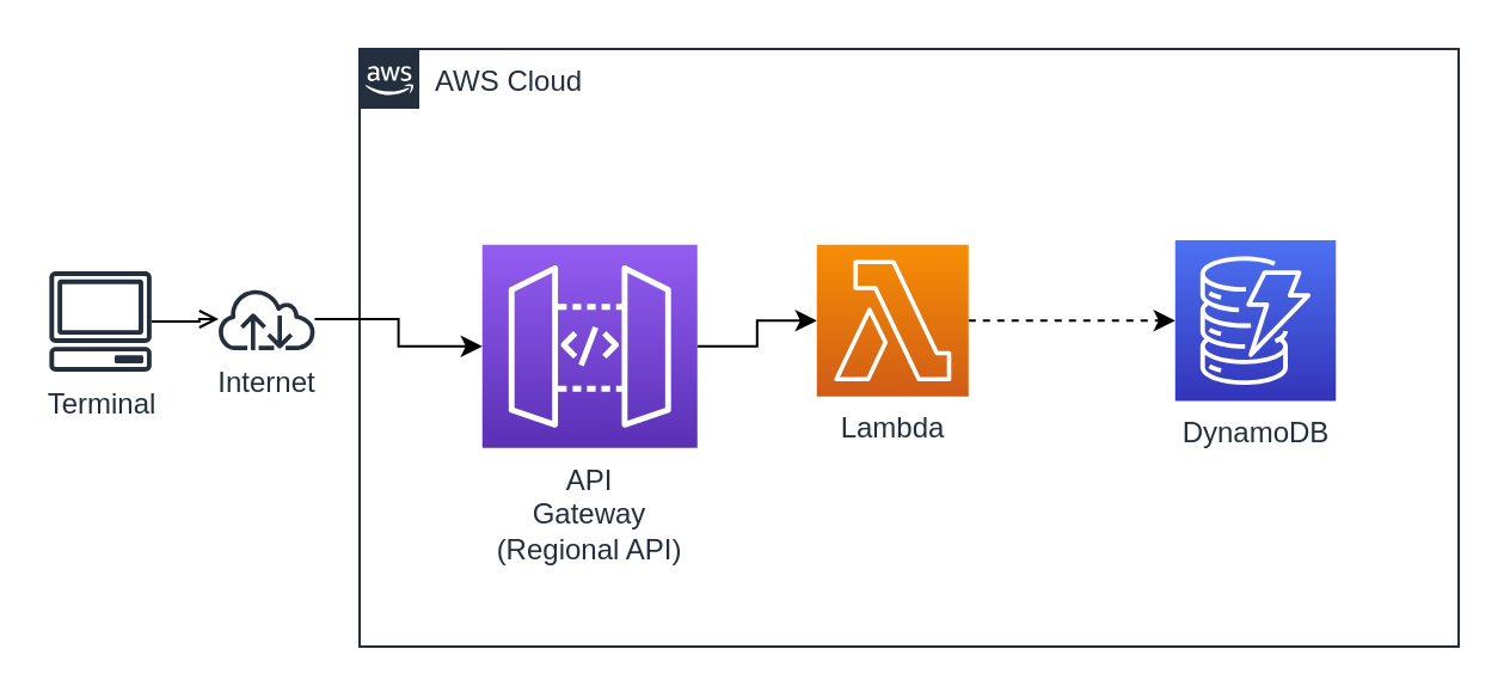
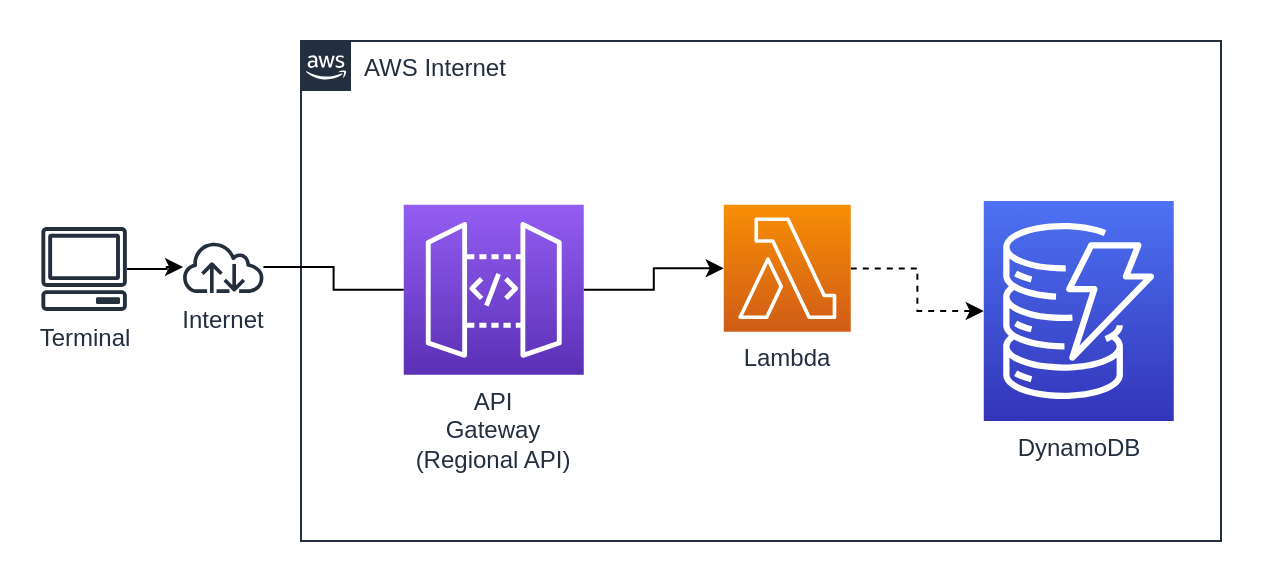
  <mxCell id="0" />
  <mxCell id="1" parent="0" />
- <mxCell id="2" value="AWS Cloud" style="points=[[0,0],[0.25,0],[0.5,0],[0.75,0],[1,0],[1,0.25],[1,0.5],[1,0.75],[1,1],[0.75,1],[0.5,1],[0.25,1],[0,1],[0,0.75],[0,0.5],[0,0.25]];outlineConnect=0;gradientColor=none;html=1;whiteSpace=wrap;fontSize=12;fontStyle=0;container=1;pointerEvents=0;collapsible=0;recursiveResize=0;shape=mxgraph.aws4.group;grIcon=mxgraph.aws4.group_aws_cloud_alt;strokeColor=#232F3E;fillColor=none;verticalAlign=top;align=left;spacingLeft=30;fontColor=#232F3E;dashed=0;" parent="1" vertex="1"><mxGeometry x="150" y="20" width="460" height="250" as="geometry" /></mxCell>
+ <mxCell id="2" value="AWS Internet" style="points=[[0,0],[0.25,0],[0.5,0],[0.75,0],[1,0],[1,0.25],[1,0.5],[1,0.75],[1,1],[0.75,1],[0.5,1],[0.25,1],[0,1],[0,0.75],[0,0.5],[0,0.25]];outlineConnect=0;gradientColor=none;html=1;whiteSpace=wrap;fontSize=12;fontStyle=0;container=1;pointerEvents=0;collapsible=0;recursiveResize=0;shape=mxgraph.aws4.group;grIcon=mxgraph.aws4.group_aws_cloud_alt;strokeColor=#232F3E;fillColor=none;verticalAlign=top;align=left;spacingLeft=30;fontColor=#232F3E;dashed=0;" parent="1" vertex="1"><mxGeometry x="150" y="20" width="460" height="250" as="geometry" /></mxCell>
  <mxCell id="3" style="edgeStyle=orthogonalEdgeStyle;rounded=0;orthogonalLoop=1;jettySize=auto;html=1;dashed=1;" edge="1" parent="2" source="4" target="7"><mxGeometry relative="1" as="geometry" /></mxCell>
- <mxCell id="4" value="Lambda" style="sketch=0;points=[[0,0,0],[0.25,0,0],[0.5,0,0],[0.75,0,0],[1,0,0],[0,1,0],[0.25,1,0],[0.5,1,0],[0.75,1,0],[1,1,0],[0,0.25,0],[0,0.5,0],[0,0.75,0],[1,0.25,0],[1,0.5,0],[1,0.75,0]];outlineConnect=0;fontColor=#232F3E;gradientColor=#F78E04;gradientDirection=north;fillColor=#D05C17;strokeColor=#ffffff;dashed=0;verticalLabelPosition=bottom;verticalAlign=top;align=center;html=1;fontSize=12;fontStyle=0;aspect=fixed;shape=mxgraph.aws4.resourceIcon;resIcon=mxgraph.aws4.lambda;" parent="2" vertex="1"><mxGeometry x="191.38" y="81.88" width="63.5" height="63.5" as="geometry" /></mxCell>
+ <mxCell id="4" value="Lambda" style="sketch=0;points=[[0,0,0],[0.25,0,0],[0.5,0,0],[0.75,0,0],[1,0,0],[0,1,0],[0.25,1,0],[0.5,1,0],[0.75,1,0],[1,1,0],[0,0.25,0],[0,0.5,0],[0,0.75,0],[1,0.25,0],[1,0.5,0],[1,0.75,0]];outlineConnect=0;fontColor=#232F3E;gradientColor=#F78E04;gradientDirection=north;fillColor=#D05C17;strokeColor=#ffffff;dashed=0;verticalLabelPosition=bottom;verticalAlign=top;align=center;html=1;fontSize=12;fontStyle=0;aspect=fixed;shape=mxgraph.aws4.resourceIcon;resIcon=mxgraph.aws4.lambda;" parent="2" vertex="1"><mxGeometry x="211.38" y="81.88" width="63.5" height="63.5" as="geometry" /></mxCell>
  <mxCell id="5" style="edgeStyle=orthogonalEdgeStyle;rounded=0;orthogonalLoop=1;jettySize=auto;html=1;entryX=0;entryY=0.5;entryDx=0;entryDy=0;entryPerimeter=0;" parent="2" source="6" target="4" edge="1"><mxGeometry relative="1" as="geometry" /></mxCell>
  <mxCell id="6" value="API&lt;br&gt;Gateway&lt;br&gt;(Regional API)" style="sketch=0;points=[[0,0,0],[0.25,0,0],[0.5,0,0],[0.75,0,0],[1,0,0],[0,1,0],[0.25,1,0],[0.5,1,0],[0.75,1,0],[1,1,0],[0,0.25,0],[0,0.5,0],[0,0.75,0],[1,0.25,0],[1,0.5,0],[1,0.75,0]];outlineConnect=0;fontColor=#232F3E;gradientColor=#945DF2;gradientDirection=north;fillColor=#5A30B5;strokeColor=#ffffff;dashed=0;verticalLabelPosition=bottom;verticalAlign=top;align=center;html=1;fontSize=12;fontStyle=0;aspect=fixed;shape=mxgraph.aws4.resourceIcon;resIcon=mxgraph.aws4.api_gateway;" parent="2" vertex="1"><mxGeometry x="51.38" y="81.88" width="90" height="85" as="geometry" /></mxCell>
- <mxCell id="7" value="DynamoDB" style="sketch=0;points=[[0,0,0],[0.25,0,0],[0.5,0,0],[0.75,0,0],[1,0,0],[0,1,0],[0.25,1,0],[0.5,1,0],[0.75,1,0],[1,1,0],[0,0.25,0],[0,0.5,0],[0,0.75,0],[1,0.25,0],[1,0.5,0],[1,0.75,0]];outlineConnect=0;fontColor=#232F3E;gradientColor=#4D72F3;gradientDirection=north;fillColor=#3334B9;strokeColor=#ffffff;dashed=0;verticalLabelPosition=bottom;verticalAlign=top;align=center;html=1;fontSize=12;fontStyle=0;aspect=fixed;shape=mxgraph.aws4.resourceIcon;resIcon=mxgraph.aws4.dynamodb;" vertex="1" parent="2"><mxGeometry x="341.38" y="80" width="67.25" height="67.25" as="geometry" /></mxCell>
- <mxCell id="8" style="edgeStyle=orthogonalEdgeStyle;rounded=0;orthogonalLoop=1;jettySize=auto;html=1;endArrow=open;" parent="1" source="9" target="11" edge="1"><mxGeometry relative="1" as="geometry" /></mxCell>
+ <mxCell id="7" value="DynamoDB" style="sketch=0;points=[[0,0,0],[0.25,0,0],[0.5,0,0],[0.75,0,0],[1,0,0],[0,1,0],[0.25,1,0],[0.5,1,0],[0.75,1,0],[1,1,0],[0,0.25,0],[0,0.5,0],[0,0.75,0],[1,0.25,0],[1,0.5,0],[1,0.75,0]];outlineConnect=0;fontColor=#232F3E;gradientColor=#4D72F3;gradientDirection=north;fillColor=#3334B9;strokeColor=#ffffff;dashed=0;verticalLabelPosition=bottom;verticalAlign=top;align=center;html=1;fontSize=12;fontStyle=0;aspect=fixed;shape=mxgraph.aws4.resourceIcon;resIcon=mxgraph.aws4.dynamodb;" vertex="1" parent="2"><mxGeometry x="341.38" y="80" width="95" height="110" as="geometry" /></mxCell>
+ <mxCell id="8" style="edgeStyle=orthogonalEdgeStyle;rounded=0;orthogonalLoop=1;jettySize=auto;html=1;" parent="1" source="9" target="11" edge="1"><mxGeometry relative="1" as="geometry" /></mxCell>
  <mxCell id="9" value="Terminal" style="sketch=0;outlineConnect=0;fontColor=#232F3E;gradientColor=none;fillColor=#232F3D;strokeColor=none;dashed=0;verticalLabelPosition=bottom;verticalAlign=top;align=center;html=1;fontSize=12;fontStyle=0;aspect=fixed;pointerEvents=1;shape=mxgraph.aws4.client;" parent="1" vertex="1"><mxGeometry x="20" y="113" width="43.11" height="42" as="geometry" /></mxCell>
- <mxCell id="10" style="edgeStyle=orthogonalEdgeStyle;rounded=0;orthogonalLoop=1;jettySize=auto;html=1;" parent="1" source="11" target="6" edge="1"><mxGeometry relative="1" as="geometry"><mxPoint x="200" y="129" as="targetPoint" /></mxGeometry></mxCell>
+ <mxCell id="10" style="edgeStyle=orthogonalEdgeStyle;rounded=0;orthogonalLoop=1;jettySize=auto;html=1;endArrow=none;" parent="1" source="11" target="6" edge="1"><mxGeometry relative="1" as="geometry"><mxPoint x="200" y="129" as="targetPoint" /></mxGeometry></mxCell>
  <mxCell id="11" value="Internet" style="sketch=0;outlineConnect=0;fontColor=#232F3E;gradientColor=none;fillColor=#232F3D;strokeColor=none;dashed=0;verticalLabelPosition=bottom;verticalAlign=top;align=center;html=1;fontSize=12;fontStyle=0;aspect=fixed;pointerEvents=1;shape=mxgraph.aws4.internet;" parent="1" vertex="1"><mxGeometry x="90" y="120" width="42.25" height="26" as="geometry" /></mxCell>
